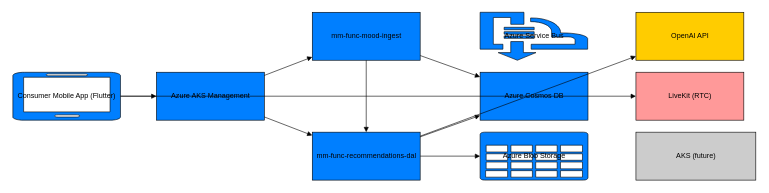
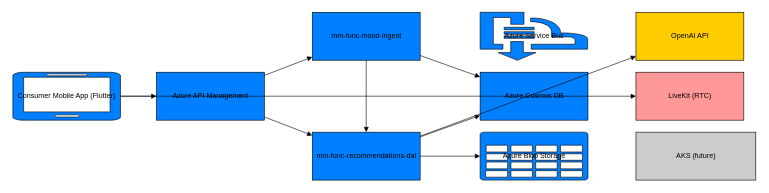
  <mxCell id="0" />
  <mxCell id="1" parent="0" />
  <mxCell id="2" value="Consumer Mobile App (Flutter)" style="shape=mxgraph.azure.mobile;fillColor=#007FFF;gradientColor=none;html=1;" vertex="1" parent="1"><mxGeometry x="20" y="120" width="180" height="80" as="geometry" /></mxCell>
- <mxCell id="3" value="Azure AKS Management" style="shape=mxgraph.azure.api_management;fillColor=#007FFF;gradientColor=none;html=1;" vertex="1" parent="1"><mxGeometry x="260" y="120" width="180" height="80" as="geometry" /></mxCell>
+ <mxCell id="3" value="Azure API Management" style="shape=mxgraph.azure.api_management;fillColor=#007FFF;gradientColor=none;html=1;" vertex="1" parent="1"><mxGeometry x="260" y="120" width="180" height="80" as="geometry" /></mxCell>
  <mxCell id="4" value="mm-func-mood-ingest" style="shape=mxgraph.azure.functions;fillColor=#007FFF;html=1;" vertex="1" parent="1"><mxGeometry x="520" y="20" width="180" height="80" as="geometry" /></mxCell>
  <mxCell id="5" value="mm-func-recommendations-dal" style="shape=mxgraph.azure.functions;fillColor=#007FFF;html=1;" vertex="1" parent="1"><mxGeometry x="520" y="220" width="180" height="80" as="geometry" /></mxCell>
  <mxCell id="6" value="Azure Cosmos DB" style="shape=mxgraph.azure.cosmosdb;fillColor=#007FFF;html=1;" vertex="1" parent="1"><mxGeometry x="800" y="120" width="180" height="80" as="geometry" /></mxCell>
  <mxCell id="7" value="Azure Service Bus" style="shape=mxgraph.azure.service_bus;fillColor=#007FFF;html=1;" vertex="1" parent="1"><mxGeometry x="800" y="20" width="180" height="80" as="geometry" /></mxCell>
  <mxCell id="8" value="Azure Blob Storage" style="shape=mxgraph.azure.storage;fillColor=#007FFF;html=1;" vertex="1" parent="1"><mxGeometry x="800" y="220" width="180" height="80" as="geometry" /></mxCell>
  <mxCell id="9" value="OpenAI API" style="shape=mxgraph.general.cloud;fillColor=#FFCC00;html=1;" vertex="1" parent="1"><mxGeometry x="1060" y="20" width="180" height="80" as="geometry" /></mxCell>
  <mxCell id="10" value="LiveKit (RTC)" style="shape=mxgraph.general.cloud;fillColor=#FF9999;html=1;" vertex="1" parent="1"><mxGeometry x="1060" y="120" width="180" height="80" as="geometry" /></mxCell>
  <mxCell id="11" value="AKS (future)" style="shape=mxgraph.azure.kubernetes_service;fillColor=#cccccc;html=1;" vertex="1" parent="1"><mxGeometry x="1060" y="220" width="200" height="80" as="geometry" /></mxCell>
  <mxCell id="12" style="endArrow=block;html=1;strokeColor=#000000;" edge="1" parent="1" source="2" target="3"><mxGeometry relative="1" as="geometry" /></mxCell>
  <mxCell id="13" style="endArrow=block;html=1;strokeColor=#000000;" edge="1" parent="1" source="3" target="4"><mxGeometry relative="1" as="geometry" /></mxCell>
  <mxCell id="14" style="endArrow=block;html=1;strokeColor=#000000;" edge="1" parent="1" source="3" target="5"><mxGeometry relative="1" as="geometry" /></mxCell>
  <mxCell id="15" style="endArrow=block;html=1;strokeColor=#000000;" edge="1" parent="1" source="4" target="6"><mxGeometry relative="1" as="geometry" /></mxCell>
  <mxCell id="16" style="endArrow=block;html=1;strokeColor=#000000;" edge="1" parent="1" source="5" target="6"><mxGeometry relative="1" as="geometry" /></mxCell>
  <mxCell id="17" style="endArrow=block;html=1;strokeColor=#000000;" edge="1" parent="1" source="4" target="5"><mxGeometry relative="1" as="geometry" /></mxCell>
  <mxCell id="18" style="endArrow=block;html=1;strokeColor=#000000;" edge="1" parent="1" source="5" target="8"><mxGeometry relative="1" as="geometry" /></mxCell>
  <mxCell id="19" style="endArrow=block;html=1;strokeColor=#000000;" edge="1" parent="1" source="5" target="9"><mxGeometry relative="1" as="geometry" /></mxCell>
  <mxCell id="20" style="endArrow=block;html=1;strokeColor=#000000;" edge="1" parent="1" source="2" target="10"><mxGeometry relative="1" as="geometry" /></mxCell>
